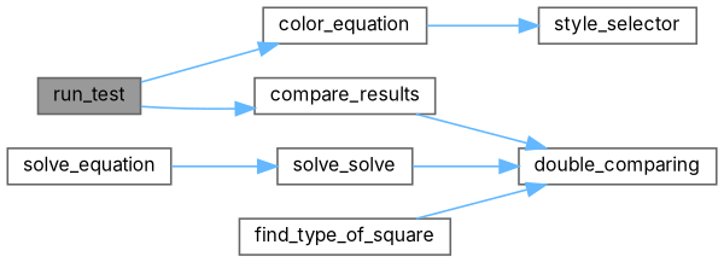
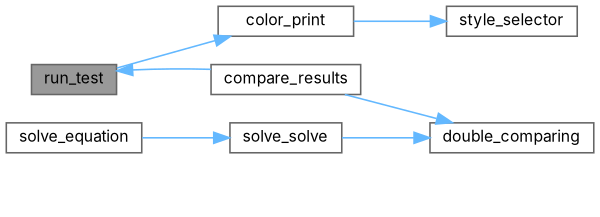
  digraph {
    fontname=Inter
    rankdir=LR
    node [color=grey40 fillcolor=white fontname=Inter fontsize=10 shape=box style=filled]
    edge [color=steelblue1 fontname=Inter fontsize=10 labelfontname=Helvetica labelfontsize=10 style=solid]
    n1 [color=gray40 fillcolor=grey60 fontcolor=black height=0.2 label=run_test width=0.4]
-   n2 [height=0.2 label=color_equation width=0.4]
+   n2 [height=0.2 label=color_print width=0.4]
    n3 [height=0.2 label=compare_results width=0.4]
    n4 [height=0.2 label=style_selector width=0.4]
    n5 [height=0.2 label=double_comparing width=0.4]
    n6 [height=0.2 label=solve_equation width=0.4]
    n7 [height=0.2 label=solve_solve width=0.4]
-   n8 [height=0.2 label=find_type_of_square width=0.4]
    n1 -> n2
-   n1 -> n3
+   n3 -> n1
    n2 -> n4
    n3 -> n5
    n6 -> n7
    n7 -> n5
-   n8 -> n5
  }
